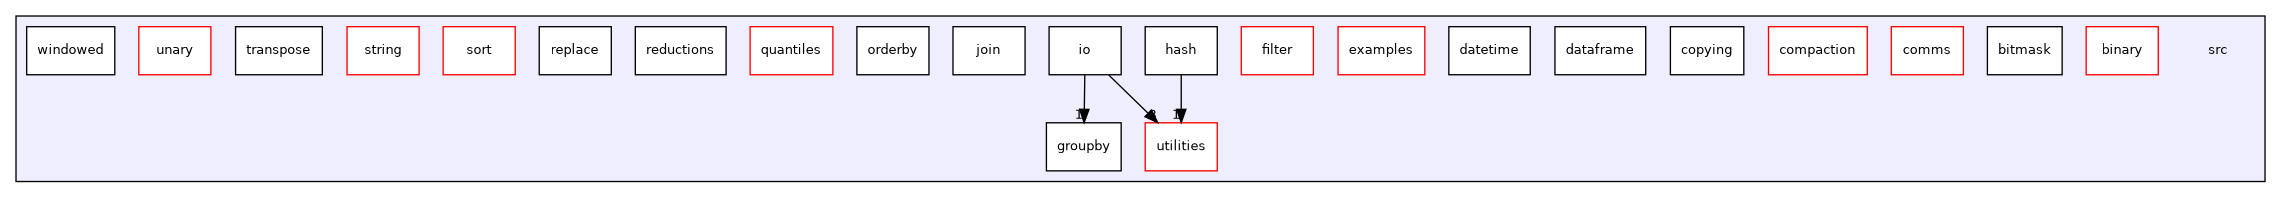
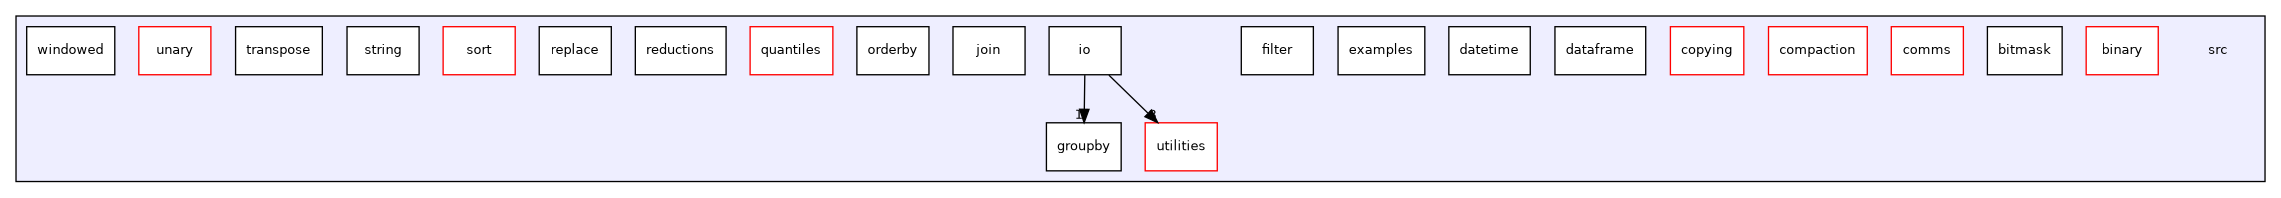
  digraph {
    compound=true
    node [fontname=Helvetica fontsize=10 shape=box color=black fillcolor=white style=filled]
    edge [headlabel=1 labeldistance=1.5 labelfontname=Helvetica labelfontsize=10]
    n1 [label=src shape=plaintext color="" fillcolor="" style=""]
    n2 [color=red label=binary]
    n3 [label=bitmask]
    n4 [color=red label=comms]
    n5 [color=red label=compaction]
-   n6 [label=copying]
+   n6 [color=red label=copying]
    n7 [label=dataframe]
    n8 [label=datetime]
-   n9 [color=red label=examples]
-   n10 [color=red label=filter]
+   n9 [label=examples]
+   n10 [label=filter]
    n11 [label=groupby]
-   n12 [label=hash]
    n13 [label=io]
    n14 [label=join]
    n15 [label=orderby]
    n16 [color=red label=quantiles]
    n17 [label=reductions]
    n18 [label=replace]
    n19 [color=red label=sort]
-   n20 [color=red label=string]
+   n20 [label=string]
    n21 [label=transpose]
    n22 [color=red label=unary]
    n23 [color=red label=utilities]
    n24 [label=windowed]
    subgraph cluster_1 {
      bgcolor="#eeeeff"
      pencolor=black
      n1
      n2
      n3
      n4
      n5
      n6
      n7
      n8
      n9
      n10
      n11
-     n12
      n13
      n14
      n15
      n16
      n17
      n18
      n19
      n20
      n21
      n22
      n23
      n24
    }
-   n12 -> n23
    n13 -> n11
    n13 -> n23 [headlabel=3]
  }
